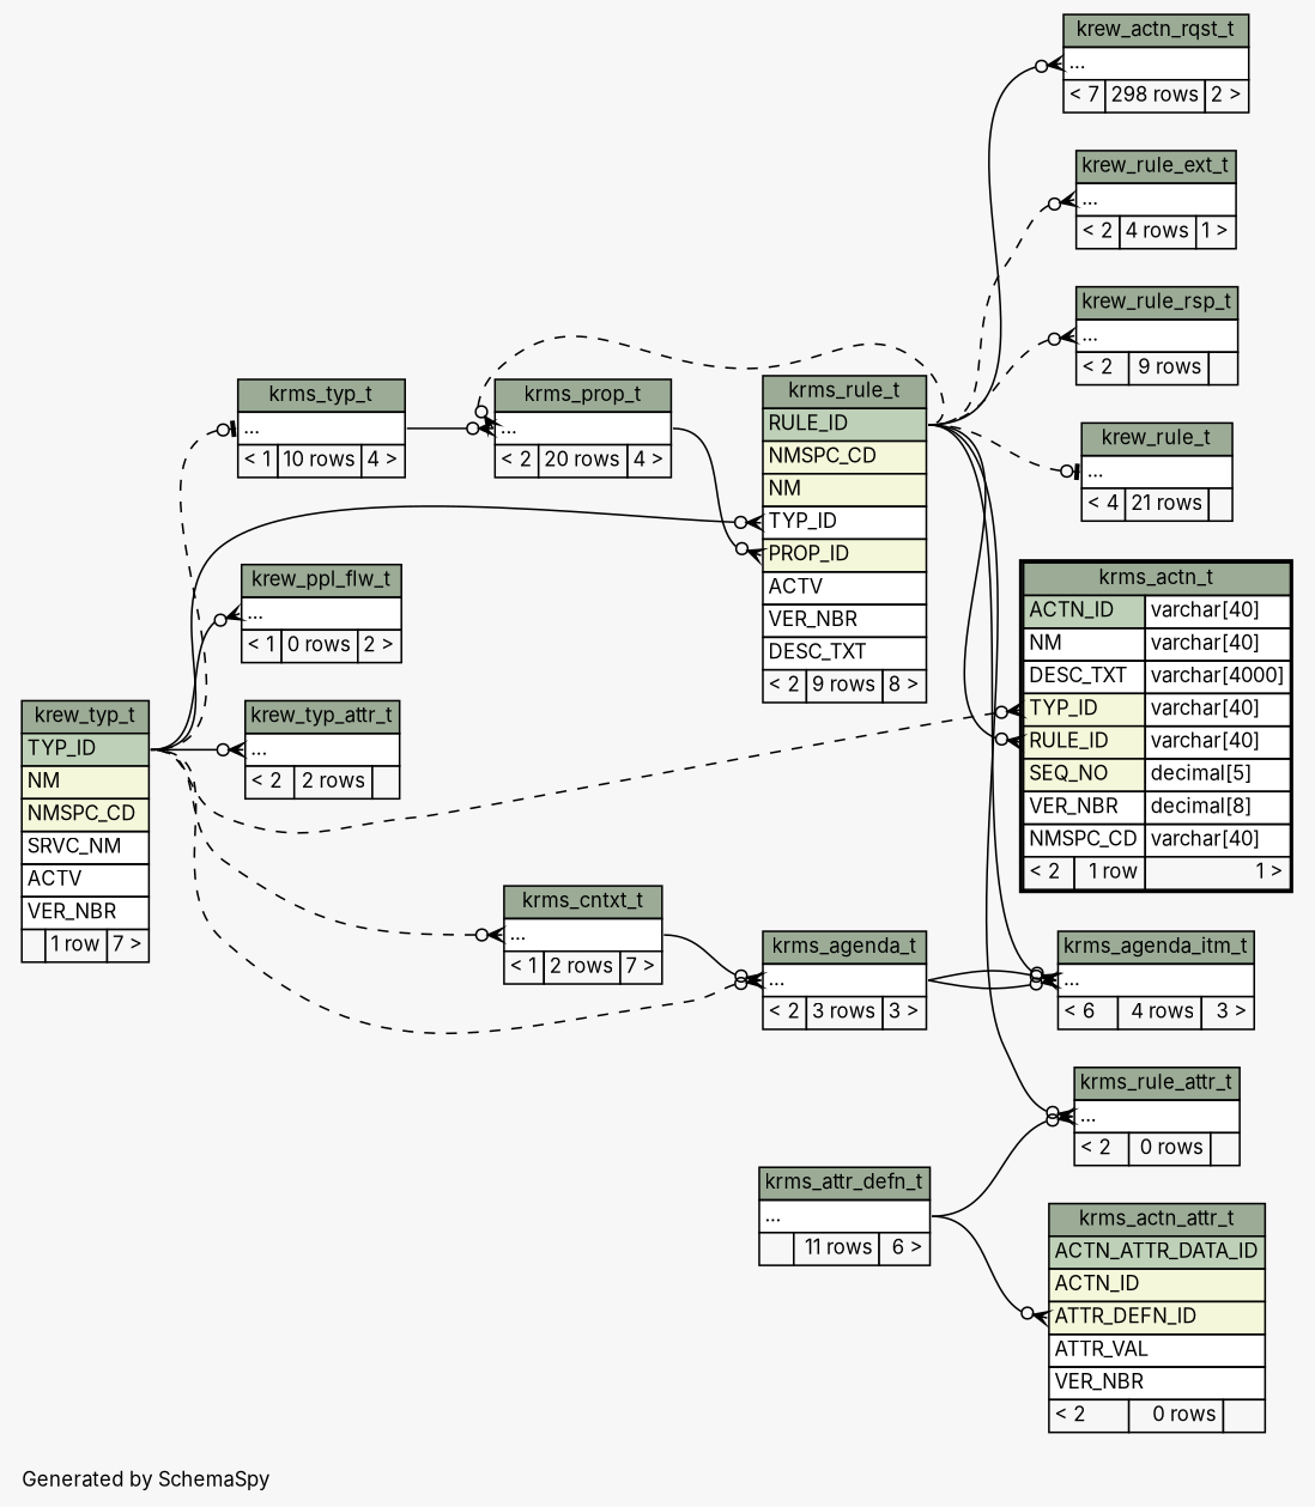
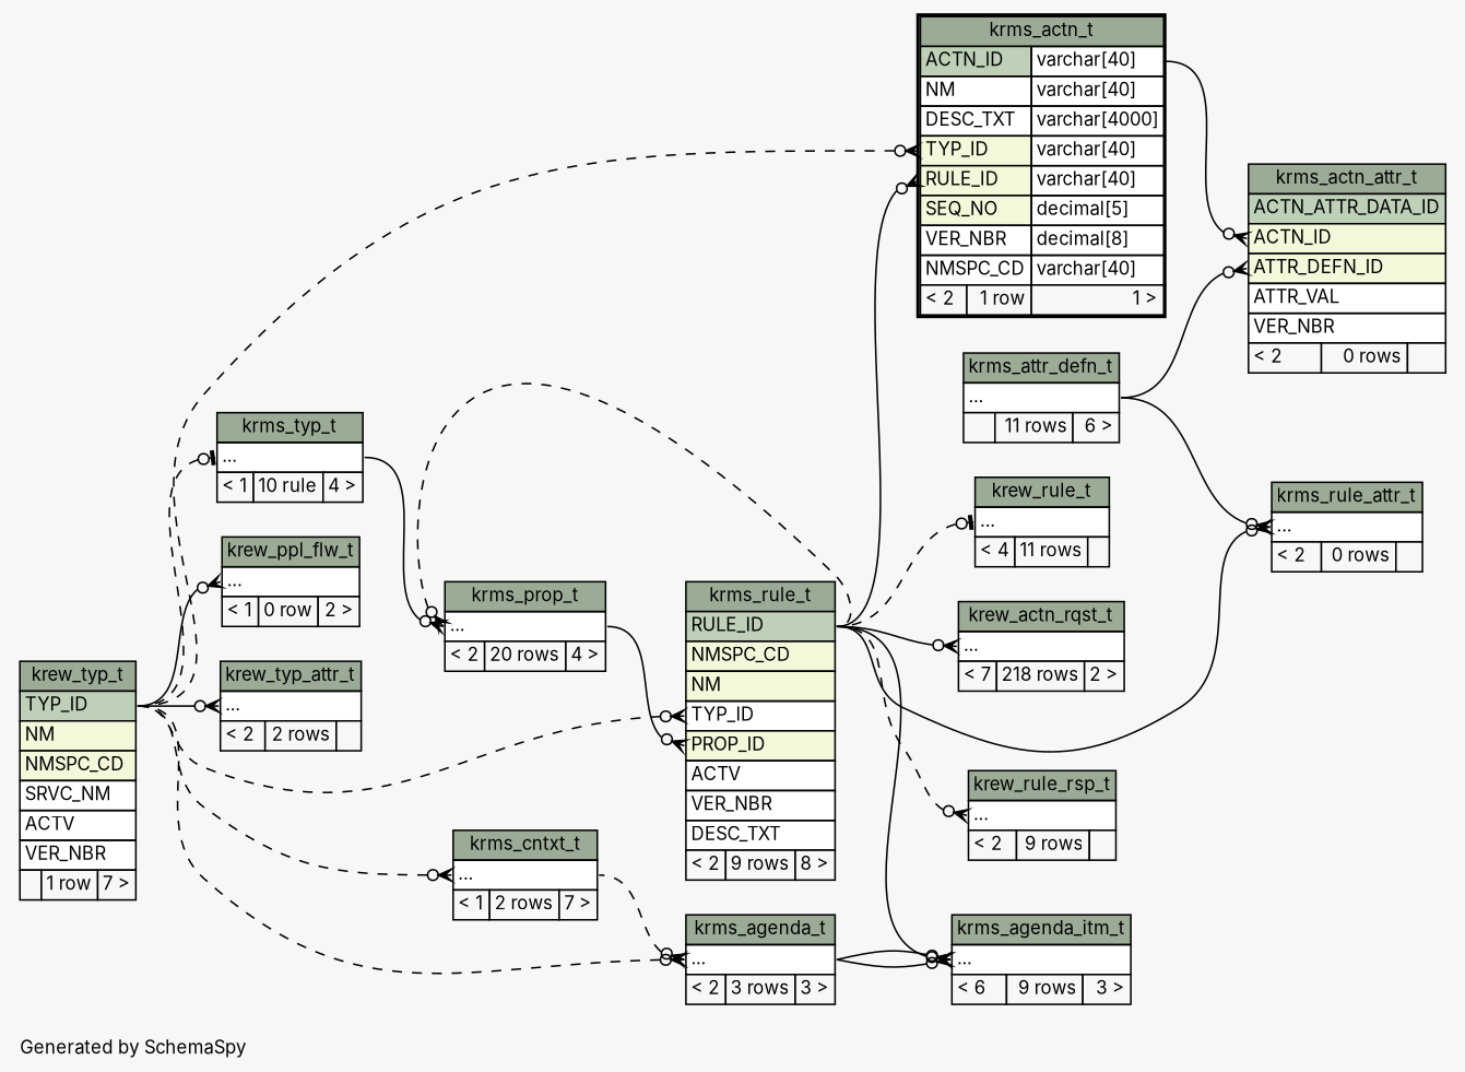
  digraph {
    bgcolor="#f7f7f7"
    fontname=Inter
    fontsize=11
    label="\nGenerated by SchemaSpy"
    labeljust=l
    nodesep=0.18
    rankdir=RL
    ranksep=0.46
    node [fontname=Inter fontsize=11 shape=plaintext]
    edge [arrowhead=none arrowsize=0.8 arrowtail=crowodot dir=back fontname=Inter headport="RULE_ID:e" tailport="elipses:w"]
-   n1 [label=<     <TABLE BORDER="0" CELLBORDER="1" CELLSPACING="0" BGCOLOR="#ffffff">       <TR><TD COLSPAN="3" BGCOLOR="#9bab96" ALIGN="CENTER">krew_actn_rqst_t</TD></TR>       <TR><TD PORT="elipses" COLSPAN="3" ALIGN="LEFT">...</TD></TR>       <TR><TD ALIGN="LEFT" BGCOLOR="#f7f7f7">&lt; 7</TD><TD ALIGN="RIGHT" BGCOLOR="#f7f7f7">298 rows</TD><TD ALIGN="RIGHT" BGCOLOR="#f7f7f7">2 &gt;</TD></TR>     </TABLE>>]
+   n1 [label=<     <TABLE BORDER="0" CELLBORDER="1" CELLSPACING="0" BGCOLOR="#ffffff">       <TR><TD COLSPAN="3" BGCOLOR="#9bab96" ALIGN="CENTER">krew_actn_rqst_t</TD></TR>       <TR><TD PORT="elipses" COLSPAN="3" ALIGN="LEFT">...</TD></TR>       <TR><TD ALIGN="LEFT" BGCOLOR="#f7f7f7">&lt; 7</TD><TD ALIGN="RIGHT" BGCOLOR="#f7f7f7">218 rows</TD><TD ALIGN="RIGHT" BGCOLOR="#f7f7f7">2 &gt;</TD></TR>     </TABLE>>]
    n2 [label=<     <TABLE BORDER="0" CELLBORDER="1" CELLSPACING="0" BGCOLOR="#ffffff">       <TR><TD COLSPAN="3" BGCOLOR="#9bab96" ALIGN="CENTER">krms_rule_t</TD></TR>       <TR><TD PORT="RULE_ID" COLSPAN="3" BGCOLOR="#bed1b8" ALIGN="LEFT">RULE_ID</TD></TR>       <TR><TD PORT="NMSPC_CD" COLSPAN="3" BGCOLOR="#f4f7da" ALIGN="LEFT">NMSPC_CD</TD></TR>       <TR><TD PORT="NM" COLSPAN="3" BGCOLOR="#f4f7da" ALIGN="LEFT">NM</TD></TR>       <TR><TD PORT="TYP_ID" COLSPAN="3" ALIGN="LEFT">TYP_ID</TD></TR>       <TR><TD PORT="PROP_ID" COLSPAN="3" BGCOLOR="#f4f7da" ALIGN="LEFT">PROP_ID</TD></TR>       <TR><TD PORT="ACTV" COLSPAN="3" ALIGN="LEFT">ACTV</TD></TR>       <TR><TD PORT="VER_NBR" COLSPAN="3" ALIGN="LEFT">VER_NBR</TD></TR>       <TR><TD PORT="DESC_TXT" COLSPAN="3" ALIGN="LEFT">DESC_TXT</TD></TR>       <TR><TD ALIGN="LEFT" BGCOLOR="#f7f7f7">&lt; 2</TD><TD ALIGN="RIGHT" BGCOLOR="#f7f7f7">9 rows</TD><TD ALIGN="RIGHT" BGCOLOR="#f7f7f7">8 &gt;</TD></TR>     </TABLE>>]
    n3 [label=<     <TABLE BORDER="0" CELLBORDER="1" CELLSPACING="0" BGCOLOR="#ffffff">       <TR><TD COLSPAN="3" BGCOLOR="#9bab96" ALIGN="CENTER">krew_typ_t</TD></TR>       <TR><TD PORT="TYP_ID" COLSPAN="3" BGCOLOR="#bed1b8" ALIGN="LEFT">TYP_ID</TD></TR>       <TR><TD PORT="NM" COLSPAN="3" BGCOLOR="#f4f7da" ALIGN="LEFT">NM</TD></TR>       <TR><TD PORT="NMSPC_CD" COLSPAN="3" BGCOLOR="#f4f7da" ALIGN="LEFT">NMSPC_CD</TD></TR>       <TR><TD PORT="SRVC_NM" COLSPAN="3" ALIGN="LEFT">SRVC_NM</TD></TR>       <TR><TD PORT="ACTV" COLSPAN="3" ALIGN="LEFT">ACTV</TD></TR>       <TR><TD PORT="VER_NBR" COLSPAN="3" ALIGN="LEFT">VER_NBR</TD></TR>       <TR><TD ALIGN="LEFT" BGCOLOR="#f7f7f7">  </TD><TD ALIGN="RIGHT" BGCOLOR="#f7f7f7">1 row</TD><TD ALIGN="RIGHT" BGCOLOR="#f7f7f7">7 &gt;</TD></TR>     </TABLE>>]
    n4 [label=<     <TABLE BORDER="0" CELLBORDER="1" CELLSPACING="0" BGCOLOR="#ffffff">       <TR><TD COLSPAN="3" BGCOLOR="#9bab96" ALIGN="CENTER">krms_prop_t</TD></TR>       <TR><TD PORT="elipses" COLSPAN="3" ALIGN="LEFT">...</TD></TR>       <TR><TD ALIGN="LEFT" BGCOLOR="#f7f7f7">&lt; 2</TD><TD ALIGN="RIGHT" BGCOLOR="#f7f7f7">20 rows</TD><TD ALIGN="RIGHT" BGCOLOR="#f7f7f7">4 &gt;</TD></TR>     </TABLE>>]
-   n5 [label=<     <TABLE BORDER="0" CELLBORDER="1" CELLSPACING="0" BGCOLOR="#ffffff">       <TR><TD COLSPAN="3" BGCOLOR="#9bab96" ALIGN="CENTER">krms_typ_t</TD></TR>       <TR><TD PORT="elipses" COLSPAN="3" ALIGN="LEFT">...</TD></TR>       <TR><TD ALIGN="LEFT" BGCOLOR="#f7f7f7">&lt; 1</TD><TD ALIGN="RIGHT" BGCOLOR="#f7f7f7">10 rows</TD><TD ALIGN="RIGHT" BGCOLOR="#f7f7f7">4 &gt;</TD></TR>     </TABLE>>]
-   n6 [label=<     <TABLE BORDER="0" CELLBORDER="1" CELLSPACING="0" BGCOLOR="#ffffff">       <TR><TD COLSPAN="3" BGCOLOR="#9bab96" ALIGN="CENTER">krew_ppl_flw_t</TD></TR>       <TR><TD PORT="elipses" COLSPAN="3" ALIGN="LEFT">...</TD></TR>       <TR><TD ALIGN="LEFT" BGCOLOR="#f7f7f7">&lt; 1</TD><TD ALIGN="RIGHT" BGCOLOR="#f7f7f7">0 rows</TD><TD ALIGN="RIGHT" BGCOLOR="#f7f7f7">2 &gt;</TD></TR>     </TABLE>>]
-   n7 [label=<     <TABLE BORDER="0" CELLBORDER="1" CELLSPACING="0" BGCOLOR="#ffffff">       <TR><TD COLSPAN="3" BGCOLOR="#9bab96" ALIGN="CENTER">krew_rule_ext_t</TD></TR>       <TR><TD PORT="elipses" COLSPAN="3" ALIGN="LEFT">...</TD></TR>       <TR><TD ALIGN="LEFT" BGCOLOR="#f7f7f7">&lt; 2</TD><TD ALIGN="RIGHT" BGCOLOR="#f7f7f7">4 rows</TD><TD ALIGN="RIGHT" BGCOLOR="#f7f7f7">1 &gt;</TD></TR>     </TABLE>>]
+   n5 [label=<     <TABLE BORDER="0" CELLBORDER="1" CELLSPACING="0" BGCOLOR="#ffffff">       <TR><TD COLSPAN="3" BGCOLOR="#9bab96" ALIGN="CENTER">krms_typ_t</TD></TR>       <TR><TD PORT="elipses" COLSPAN="3" ALIGN="LEFT">...</TD></TR>       <TR><TD ALIGN="LEFT" BGCOLOR="#f7f7f7">&lt; 1</TD><TD ALIGN="RIGHT" BGCOLOR="#f7f7f7">10 rule</TD><TD ALIGN="RIGHT" BGCOLOR="#f7f7f7">4 &gt;</TD></TR>     </TABLE>>]
+   n6 [label=<     <TABLE BORDER="0" CELLBORDER="1" CELLSPACING="0" BGCOLOR="#ffffff">       <TR><TD COLSPAN="3" BGCOLOR="#9bab96" ALIGN="CENTER">krew_ppl_flw_t</TD></TR>       <TR><TD PORT="elipses" COLSPAN="3" ALIGN="LEFT">...</TD></TR>       <TR><TD ALIGN="LEFT" BGCOLOR="#f7f7f7">&lt; 1</TD><TD ALIGN="RIGHT" BGCOLOR="#f7f7f7">0 row</TD><TD ALIGN="RIGHT" BGCOLOR="#f7f7f7">2 &gt;</TD></TR>     </TABLE>>]
    n8 [label=<     <TABLE BORDER="0" CELLBORDER="1" CELLSPACING="0" BGCOLOR="#ffffff">       <TR><TD COLSPAN="3" BGCOLOR="#9bab96" ALIGN="CENTER">krew_rule_rsp_t</TD></TR>       <TR><TD PORT="elipses" COLSPAN="3" ALIGN="LEFT">...</TD></TR>       <TR><TD ALIGN="LEFT" BGCOLOR="#f7f7f7">&lt; 2</TD><TD ALIGN="RIGHT" BGCOLOR="#f7f7f7">9 rows</TD><TD ALIGN="RIGHT" BGCOLOR="#f7f7f7">  </TD></TR>     </TABLE>>]
-   n9 [label=<     <TABLE BORDER="0" CELLBORDER="1" CELLSPACING="0" BGCOLOR="#ffffff">       <TR><TD COLSPAN="3" BGCOLOR="#9bab96" ALIGN="CENTER">krew_rule_t</TD></TR>       <TR><TD PORT="elipses" COLSPAN="3" ALIGN="LEFT">...</TD></TR>       <TR><TD ALIGN="LEFT" BGCOLOR="#f7f7f7">&lt; 4</TD><TD ALIGN="RIGHT" BGCOLOR="#f7f7f7">21 rows</TD><TD ALIGN="RIGHT" BGCOLOR="#f7f7f7">  </TD></TR>     </TABLE>>]
+   n9 [label=<     <TABLE BORDER="0" CELLBORDER="1" CELLSPACING="0" BGCOLOR="#ffffff">       <TR><TD COLSPAN="3" BGCOLOR="#9bab96" ALIGN="CENTER">krew_rule_t</TD></TR>       <TR><TD PORT="elipses" COLSPAN="3" ALIGN="LEFT">...</TD></TR>       <TR><TD ALIGN="LEFT" BGCOLOR="#f7f7f7">&lt; 4</TD><TD ALIGN="RIGHT" BGCOLOR="#f7f7f7">11 rows</TD><TD ALIGN="RIGHT" BGCOLOR="#f7f7f7">  </TD></TR>     </TABLE>>]
    n10 [label=<     <TABLE BORDER="0" CELLBORDER="1" CELLSPACING="0" BGCOLOR="#ffffff">       <TR><TD COLSPAN="3" BGCOLOR="#9bab96" ALIGN="CENTER">krew_typ_attr_t</TD></TR>       <TR><TD PORT="elipses" COLSPAN="3" ALIGN="LEFT">...</TD></TR>       <TR><TD ALIGN="LEFT" BGCOLOR="#f7f7f7">&lt; 2</TD><TD ALIGN="RIGHT" BGCOLOR="#f7f7f7">2 rows</TD><TD ALIGN="RIGHT" BGCOLOR="#f7f7f7">  </TD></TR>     </TABLE>>]
    n11 [label=<     <TABLE BORDER="0" CELLBORDER="1" CELLSPACING="0" BGCOLOR="#ffffff">       <TR><TD COLSPAN="3" BGCOLOR="#9bab96" ALIGN="CENTER">krms_actn_attr_t</TD></TR>       <TR><TD PORT="ACTN_ATTR_DATA_ID" COLSPAN="3" BGCOLOR="#bed1b8" ALIGN="LEFT">ACTN_ATTR_DATA_ID</TD></TR>       <TR><TD PORT="ACTN_ID" COLSPAN="3" BGCOLOR="#f4f7da" ALIGN="LEFT">ACTN_ID</TD></TR>       <TR><TD PORT="ATTR_DEFN_ID" COLSPAN="3" BGCOLOR="#f4f7da" ALIGN="LEFT">ATTR_DEFN_ID</TD></TR>       <TR><TD PORT="ATTR_VAL" COLSPAN="3" ALIGN="LEFT">ATTR_VAL</TD></TR>       <TR><TD PORT="VER_NBR" COLSPAN="3" ALIGN="LEFT">VER_NBR</TD></TR>       <TR><TD ALIGN="LEFT" BGCOLOR="#f7f7f7">&lt; 2</TD><TD ALIGN="RIGHT" BGCOLOR="#f7f7f7">0 rows</TD><TD ALIGN="RIGHT" BGCOLOR="#f7f7f7">  </TD></TR>     </TABLE>>]
    n12 [label=<     <TABLE BORDER="2" CELLBORDER="1" CELLSPACING="0" BGCOLOR="#ffffff">       <TR><TD COLSPAN="3" BGCOLOR="#9bab96" ALIGN="CENTER">krms_actn_t</TD></TR>       <TR><TD PORT="ACTN_ID" COLSPAN="2" BGCOLOR="#bed1b8" ALIGN="LEFT">ACTN_ID</TD><TD PORT="ACTN_ID.type" ALIGN="LEFT">varchar[40]</TD></TR>       <TR><TD PORT="NM" COLSPAN="2" ALIGN="LEFT">NM</TD><TD PORT="NM.type" ALIGN="LEFT">varchar[40]</TD></TR>       <TR><TD PORT="DESC_TXT" COLSPAN="2" ALIGN="LEFT">DESC_TXT</TD><TD PORT="DESC_TXT.type" ALIGN="LEFT">varchar[4000]</TD></TR>       <TR><TD PORT="TYP_ID" COLSPAN="2" BGCOLOR="#f4f7da" ALIGN="LEFT">TYP_ID</TD><TD PORT="TYP_ID.type" ALIGN="LEFT">varchar[40]</TD></TR>       <TR><TD PORT="RULE_ID" COLSPAN="2" BGCOLOR="#f4f7da" ALIGN="LEFT">RULE_ID</TD><TD PORT="RULE_ID.type" ALIGN="LEFT">varchar[40]</TD></TR>       <TR><TD PORT="SEQ_NO" COLSPAN="2" BGCOLOR="#f4f7da" ALIGN="LEFT">SEQ_NO</TD><TD PORT="SEQ_NO.type" ALIGN="LEFT">decimal[5]</TD></TR>       <TR><TD PORT="VER_NBR" COLSPAN="2" ALIGN="LEFT">VER_NBR</TD><TD PORT="VER_NBR.type" ALIGN="LEFT">decimal[8]</TD></TR>       <TR><TD PORT="NMSPC_CD" COLSPAN="2" ALIGN="LEFT">NMSPC_CD</TD><TD PORT="NMSPC_CD.type" ALIGN="LEFT">varchar[40]</TD></TR>       <TR><TD ALIGN="LEFT" BGCOLOR="#f7f7f7">&lt; 2</TD><TD ALIGN="RIGHT" BGCOLOR="#f7f7f7">1 row</TD><TD ALIGN="RIGHT" BGCOLOR="#f7f7f7">1 &gt;</TD></TR>     </TABLE>>]
    n13 [label=<     <TABLE BORDER="0" CELLBORDER="1" CELLSPACING="0" BGCOLOR="#ffffff">       <TR><TD COLSPAN="3" BGCOLOR="#9bab96" ALIGN="CENTER">krms_attr_defn_t</TD></TR>       <TR><TD PORT="elipses" COLSPAN="3" ALIGN="LEFT">...</TD></TR>       <TR><TD ALIGN="LEFT" BGCOLOR="#f7f7f7">  </TD><TD ALIGN="RIGHT" BGCOLOR="#f7f7f7">11 rows</TD><TD ALIGN="RIGHT" BGCOLOR="#f7f7f7">6 &gt;</TD></TR>     </TABLE>>]
-   n14 [label=<     <TABLE BORDER="0" CELLBORDER="1" CELLSPACING="0" BGCOLOR="#ffffff">       <TR><TD COLSPAN="3" BGCOLOR="#9bab96" ALIGN="CENTER">krms_agenda_itm_t</TD></TR>       <TR><TD PORT="elipses" COLSPAN="3" ALIGN="LEFT">...</TD></TR>       <TR><TD ALIGN="LEFT" BGCOLOR="#f7f7f7">&lt; 6</TD><TD ALIGN="RIGHT" BGCOLOR="#f7f7f7">4 rows</TD><TD ALIGN="RIGHT" BGCOLOR="#f7f7f7">3 &gt;</TD></TR>     </TABLE>>]
+   n14 [label=<     <TABLE BORDER="0" CELLBORDER="1" CELLSPACING="0" BGCOLOR="#ffffff">       <TR><TD COLSPAN="3" BGCOLOR="#9bab96" ALIGN="CENTER">krms_agenda_itm_t</TD></TR>       <TR><TD PORT="elipses" COLSPAN="3" ALIGN="LEFT">...</TD></TR>       <TR><TD ALIGN="LEFT" BGCOLOR="#f7f7f7">&lt; 6</TD><TD ALIGN="RIGHT" BGCOLOR="#f7f7f7">9 rows</TD><TD ALIGN="RIGHT" BGCOLOR="#f7f7f7">3 &gt;</TD></TR>     </TABLE>>]
    n15 [label=<     <TABLE BORDER="0" CELLBORDER="1" CELLSPACING="0" BGCOLOR="#ffffff">       <TR><TD COLSPAN="3" BGCOLOR="#9bab96" ALIGN="CENTER">krms_agenda_t</TD></TR>       <TR><TD PORT="elipses" COLSPAN="3" ALIGN="LEFT">...</TD></TR>       <TR><TD ALIGN="LEFT" BGCOLOR="#f7f7f7">&lt; 2</TD><TD ALIGN="RIGHT" BGCOLOR="#f7f7f7">3 rows</TD><TD ALIGN="RIGHT" BGCOLOR="#f7f7f7">3 &gt;</TD></TR>     </TABLE>>]
    n16 [label=<     <TABLE BORDER="0" CELLBORDER="1" CELLSPACING="0" BGCOLOR="#ffffff">       <TR><TD COLSPAN="3" BGCOLOR="#9bab96" ALIGN="CENTER">krms_cntxt_t</TD></TR>       <TR><TD PORT="elipses" COLSPAN="3" ALIGN="LEFT">...</TD></TR>       <TR><TD ALIGN="LEFT" BGCOLOR="#f7f7f7">&lt; 1</TD><TD ALIGN="RIGHT" BGCOLOR="#f7f7f7">2 rows</TD><TD ALIGN="RIGHT" BGCOLOR="#f7f7f7">7 &gt;</TD></TR>     </TABLE>>]
    n17 [label=<     <TABLE BORDER="0" CELLBORDER="1" CELLSPACING="0" BGCOLOR="#ffffff">       <TR><TD COLSPAN="3" BGCOLOR="#9bab96" ALIGN="CENTER">krms_rule_attr_t</TD></TR>       <TR><TD PORT="elipses" COLSPAN="3" ALIGN="LEFT">...</TD></TR>       <TR><TD ALIGN="LEFT" BGCOLOR="#f7f7f7">&lt; 2</TD><TD ALIGN="RIGHT" BGCOLOR="#f7f7f7">0 rows</TD><TD ALIGN="RIGHT" BGCOLOR="#f7f7f7">  </TD></TR>     </TABLE>>]
    n1 -> n2 [style=solid]
-   n2 -> n3 [headport="TYP_ID:e" style=solid tailport="TYP_ID:w"]
+   n2 -> n3 [headport="TYP_ID:e" style=dashed tailport="TYP_ID:w"]
    n2 -> n4 [headport="elipses:e" tailport="PROP_ID:w"]
    n4 -> n2 [style=dashed]
    n4 -> n5 [headport="elipses:e"]
    n5 -> n3 [arrowtail=teeodot headport="TYP_ID:e" style=dashed]
    n6 -> n3 [headport="TYP_ID:e"]
-   n7 -> n2 [style=dashed]
    n8 -> n2 [style=dashed]
    n9 -> n2 [arrowtail=teeodot style=dashed]
    n10 -> n3 [headport="TYP_ID:e"]
+   n11 -> n12 [headport="ACTN_ID.type:e" tailport="ACTN_ID:w"]
    n11 -> n13 [headport="elipses:e" tailport="ATTR_DEFN_ID:w"]
    n12 -> n2 [tailport="RULE_ID:w"]
    n12 -> n3 [headport="TYP_ID:e" style=dashed tailport="TYP_ID:w"]
    n14 -> n2
    n14 -> n15 [headport="elipses:e"]
    n14 -> n15 [headport="elipses:e"]
    n15 -> n3 [headport="TYP_ID:e" style=dashed]
-   n15 -> n16 [headport="elipses:e"]
+   n15 -> n16 [headport="elipses:e" style=dashed]
    n16 -> n3 [headport="TYP_ID:e" style=dashed]
    n17 -> n2
    n17 -> n13 [headport="elipses:e"]
  }
